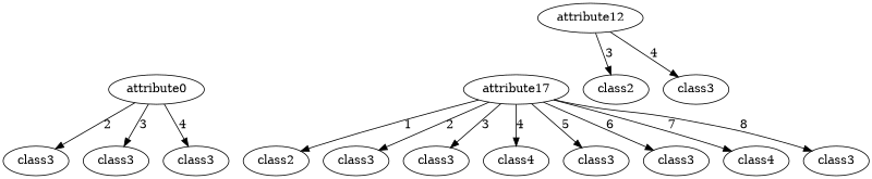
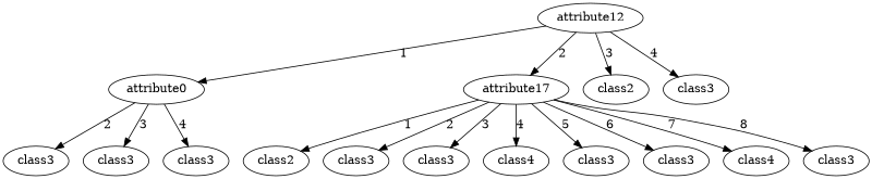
  digraph {
    n1 [label=attribute12]
    n2 [label=attribute0]
    n3 [label=attribute17]
    n4 [label=class2]
    n5 [label=class3]
    n6 [label=class3]
    n7 [label=class3]
    n8 [label=class3]
    n9 [label=class2]
    n10 [label=class3]
    n11 [label=class3]
    n12 [label=class4]
    n13 [label=class3]
    n14 [label=class3]
    n15 [label=class4]
    n16 [label=class3]
+   n1 -> n2 [label=1]
+   n1 -> n3 [label=2]
    n1 -> n4 [label=3]
    n1 -> n5 [label=4]
    n2 -> n6 [label=2]
    n2 -> n7 [label=3]
    n2 -> n8 [label=4]
    n3 -> n9 [label=1]
    n3 -> n10 [label=2]
    n3 -> n11 [label=3]
    n3 -> n12 [label=4]
    n3 -> n13 [label=5]
    n3 -> n14 [label=6]
    n3 -> n15 [label=7]
    n3 -> n16 [label=8]
  }
